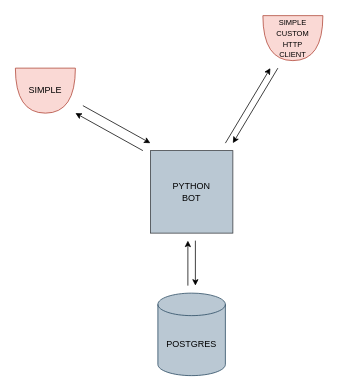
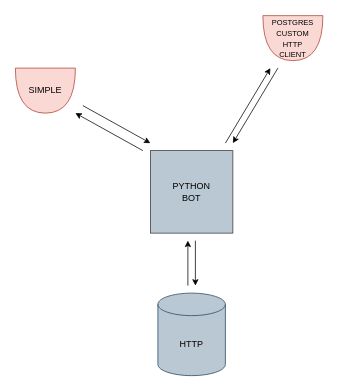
  <mxCell id="0" />
  <mxCell id="1" parent="0" />
- <mxCell id="2" value="POSTGRES" style="shape=cylinder3;whiteSpace=wrap;html=1;boundedLbl=1;backgroundOutline=1;size=15;fillColor=#bac8d3;strokeColor=#23445d;" vertex="1" parent="1"><mxGeometry x="210" y="390" width="90" height="110" as="geometry" /></mxCell>
+ <mxCell id="2" value="HTTP" style="shape=cylinder3;whiteSpace=wrap;html=1;boundedLbl=1;backgroundOutline=1;size=15;fillColor=#bac8d3;strokeColor=#23445d;" vertex="1" parent="1"><mxGeometry x="210" y="390" width="90" height="110" as="geometry" /></mxCell>
  <mxCell id="3" value="PYTHON&lt;div&gt;BOT&lt;/div&gt;" style="whiteSpace=wrap;html=1;aspect=fixed;fillColor=#bac8d3;strokeColor=#36393d;" vertex="1" parent="1"><mxGeometry x="200" y="200" width="110" height="110" as="geometry" /></mxCell>
  <mxCell id="4" value="" style="endArrow=classic;html=1;rounded=0;" edge="1" parent="1"><mxGeometry width="50" height="50" relative="1" as="geometry"><mxPoint x="250" y="380" as="sourcePoint" /><mxPoint x="250" y="320" as="targetPoint" /></mxGeometry></mxCell>
  <mxCell id="5" value="" style="endArrow=classic;html=1;rounded=0;" edge="1" parent="1"><mxGeometry width="50" height="50" relative="1" as="geometry"><mxPoint x="260" y="320" as="sourcePoint" /><mxPoint x="260" y="380" as="targetPoint" /></mxGeometry></mxCell>
  <mxCell id="6" value="" style="endArrow=classic;html=1;rounded=0;" edge="1" parent="1"><mxGeometry width="50" height="50" relative="1" as="geometry"><mxPoint x="190" y="200" as="sourcePoint" /><mxPoint x="100" y="150" as="targetPoint" /></mxGeometry></mxCell>
  <mxCell id="7" value="" style="endArrow=classic;html=1;rounded=0;" edge="1" parent="1"><mxGeometry width="50" height="50" relative="1" as="geometry"><mxPoint x="110" y="140" as="sourcePoint" /><mxPoint x="200" y="190" as="targetPoint" /></mxGeometry></mxCell>
  <mxCell id="8" value="" style="endArrow=classic;html=1;rounded=0;" edge="1" parent="1"><mxGeometry width="50" height="50" relative="1" as="geometry"><mxPoint x="370" y="90" as="sourcePoint" /><mxPoint x="310" y="190" as="targetPoint" /></mxGeometry></mxCell>
  <mxCell id="9" value="" style="endArrow=classic;html=1;rounded=0;" edge="1" parent="1"><mxGeometry width="50" height="50" relative="1" as="geometry"><mxPoint x="300" y="190" as="sourcePoint" /><mxPoint x="360" y="90" as="targetPoint" /></mxGeometry></mxCell>
  <mxCell id="10" value="SIMPLE" style="shape=or;whiteSpace=wrap;html=1;direction=south;fillColor=#fad9d5;strokeColor=#ae4132;" vertex="1" parent="1"><mxGeometry x="20" y="90" width="80" height="60" as="geometry" /></mxCell>
- <mxCell id="11" value="&lt;font style=&quot;font-size: 10px;&quot;&gt;SIMPLE&lt;br&gt;CUSTOM&lt;br&gt;HTTP&lt;br&gt;CLIENT&lt;/font&gt;" style="shape=or;whiteSpace=wrap;html=1;direction=south;fillColor=#fad9d5;strokeColor=#ae4132;" vertex="1" parent="1"><mxGeometry x="350" y="20" width="80" height="60" as="geometry" /></mxCell>
+ <mxCell id="11" value="&lt;font style=&quot;font-size: 10px;&quot;&gt;POSTGRES&lt;br&gt;CUSTOM&lt;br&gt;HTTP&lt;br&gt;CLIENT&lt;/font&gt;" style="shape=or;whiteSpace=wrap;html=1;direction=south;fillColor=#fad9d5;strokeColor=#ae4132;" vertex="1" parent="1"><mxGeometry x="350" y="20" width="80" height="60" as="geometry" /></mxCell>
